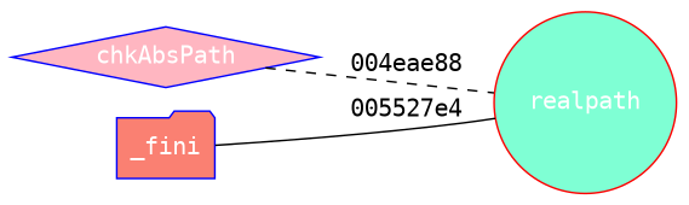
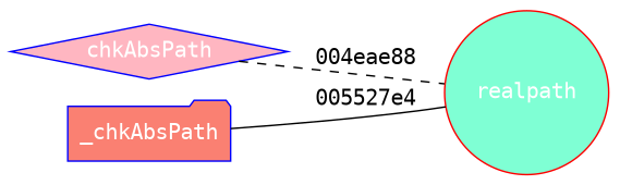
  graph {
    rankdir=LR
    fontname="DejaVu Sans Mono"
    node [color=blue fontcolor=white style=filled fontname="DejaVu Sans Mono"]
    edge [fontname="DejaVu Sans Mono"]
    n1 [label=chkAbsPath fillcolor=lightpink shape=diamond]
    n2 [color=red label=realpath fillcolor=aquamarine shape=circle]
-   n3 [label=_fini fillcolor=salmon shape=folder]
+   n3 [label=_chkAbsPath fillcolor=salmon shape=folder]
    n1 -- n2 [label="004eae88" style=dashed]
    n3 -- n2 [label="005527e4" style=solid]
  }
